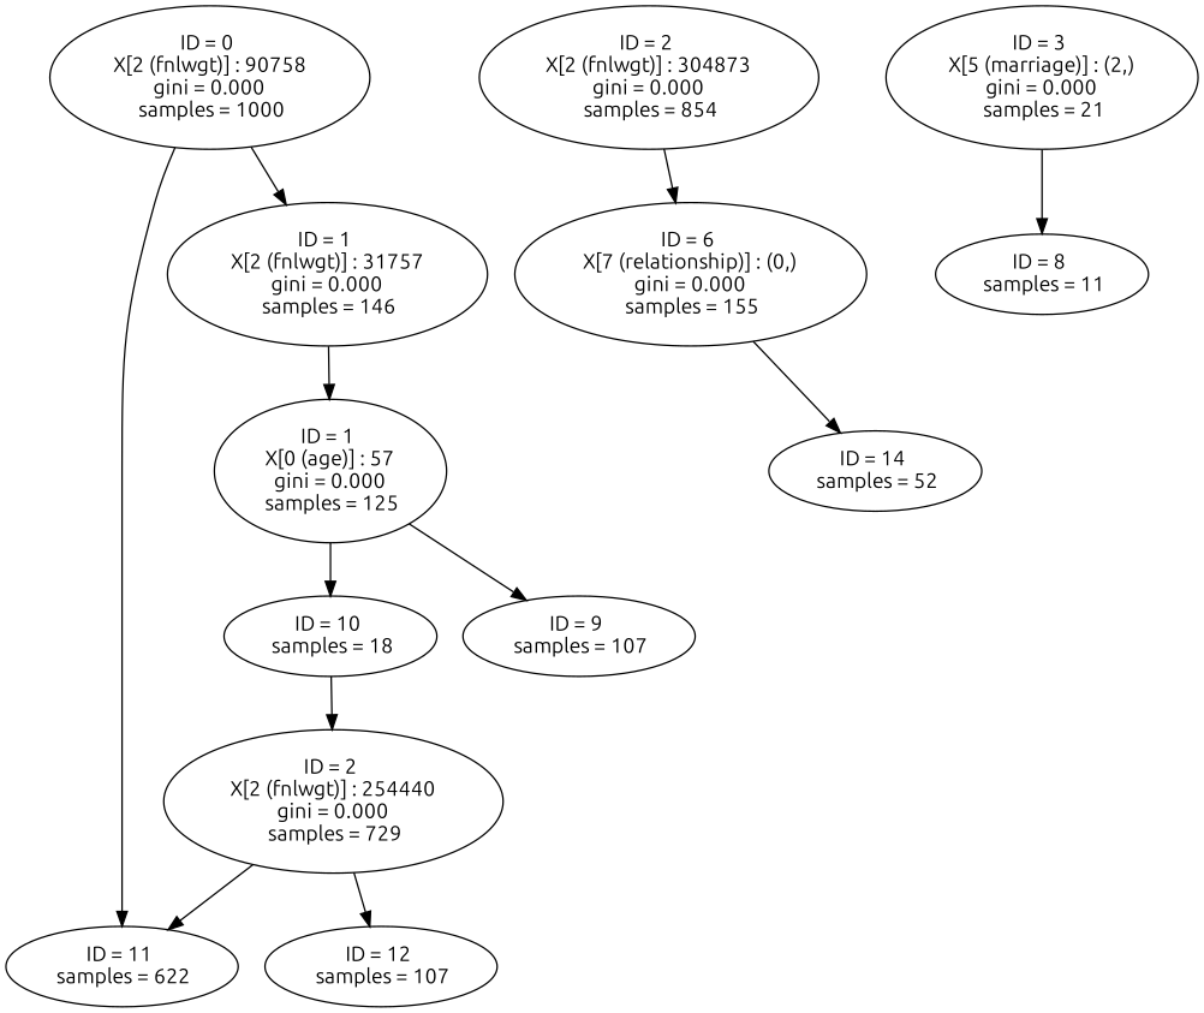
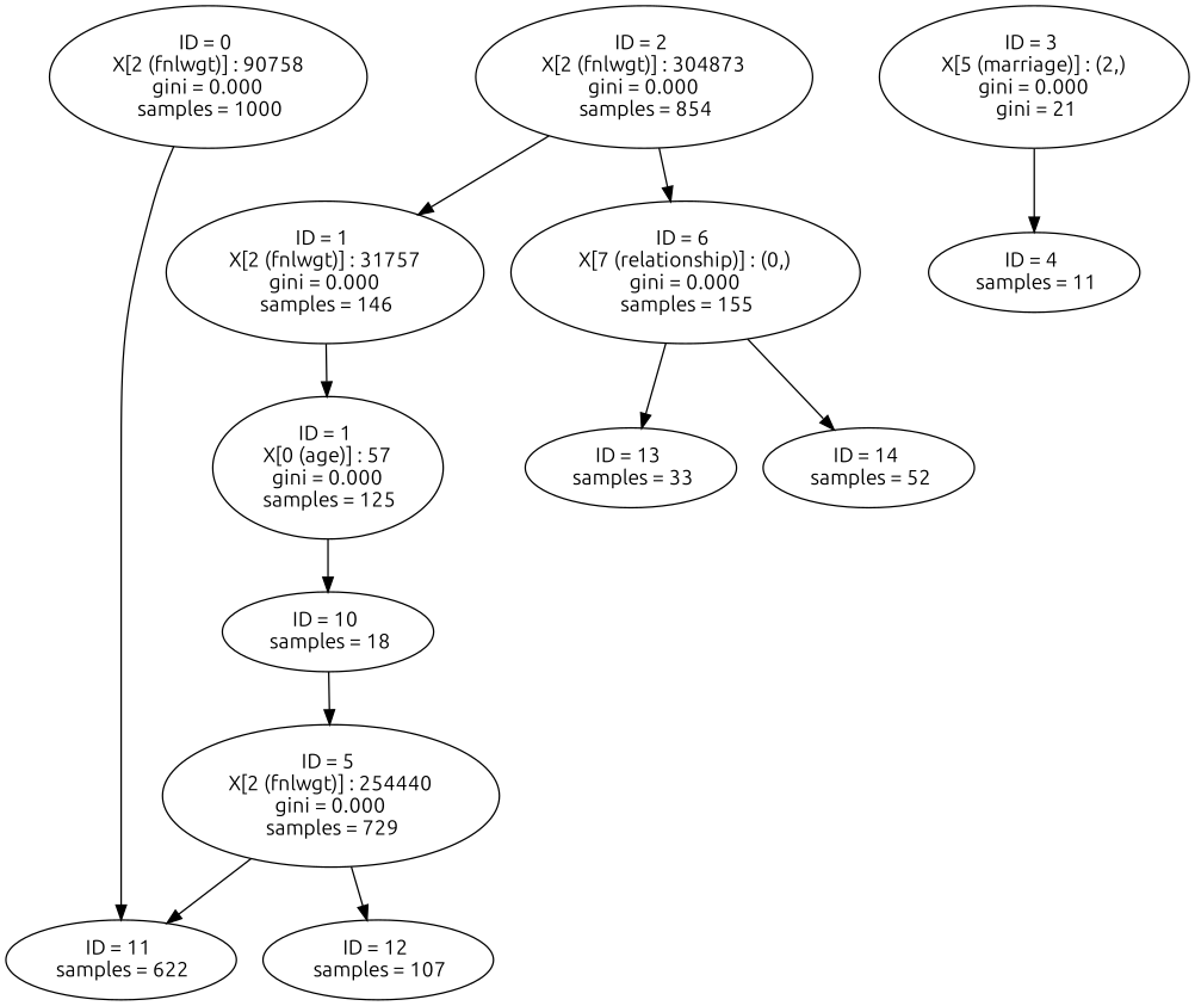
  strict digraph {
    fontname=Ubuntu
    node [fontname=Ubuntu]
    edge [fontname=Ubuntu]
    n1 [label="ID = 0 \n X[2 (fnlwgt)] : 90758 \n gini = 0.000 \n samples = 1000"]
    n2 [label="ID = 1 \n X[2 (fnlwgt)] : 31757 \n gini = 0.000 \n samples = 146"]
    n3 [label="ID = 11 \n samples = 622"]
    n4 [label="ID = 1 \n X[0 (age)] : 57 \n gini = 0.000 \n samples = 125"]
    n5 [label="ID = 2 \n X[2 (fnlwgt)] : 304873 \n gini = 0.000 \n samples = 854"]
    n6 [label="ID = 6 \n X[7 (relationship)] : (0,) \n gini = 0.000 \n samples = 155"]
-   n7 [label="ID = 3 \n X[5 (marriage)] : (2,) \n gini = 0.000 \n samples = 21"]
-   n8 [label="ID = 8 \n samples = 11"]
-   n9 [label="ID = 9 \n samples = 107"]
+   n7 [label="ID = 3 \n X[5 (marriage)] : (2,) \n gini = 0.000 \n gini = 21"]
+   n8 [label="ID = 4 \n samples = 11"]
    n10 [label="ID = 10 \n samples = 18"]
-   n11 [label="ID = 2 \n X[2 (fnlwgt)] : 254440 \n gini = 0.000 \n samples = 729"]
+   n11 [label="ID = 5 \n X[2 (fnlwgt)] : 254440 \n gini = 0.000 \n samples = 729"]
    n12 [label="ID = 12 \n samples = 107"]
+   n13 [label="ID = 13 \n samples = 33"]
    n14 [label="ID = 14 \n samples = 52"]
-   n1 -> n2
+   n5 -> n2
    n1 -> n3
    n2 -> n4
-   n4 -> n9
    n4 -> n10
    n5 -> n6
+   n6 -> n13
    n6 -> n14
    n7 -> n8
    n10 -> n11
    n11 -> n3
    n11 -> n12
  }
